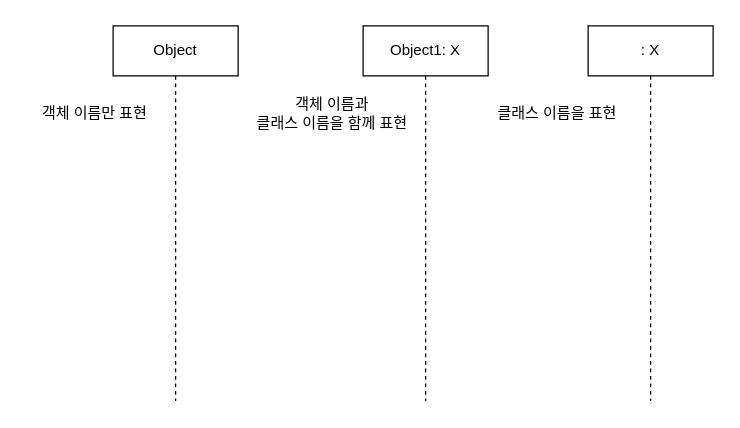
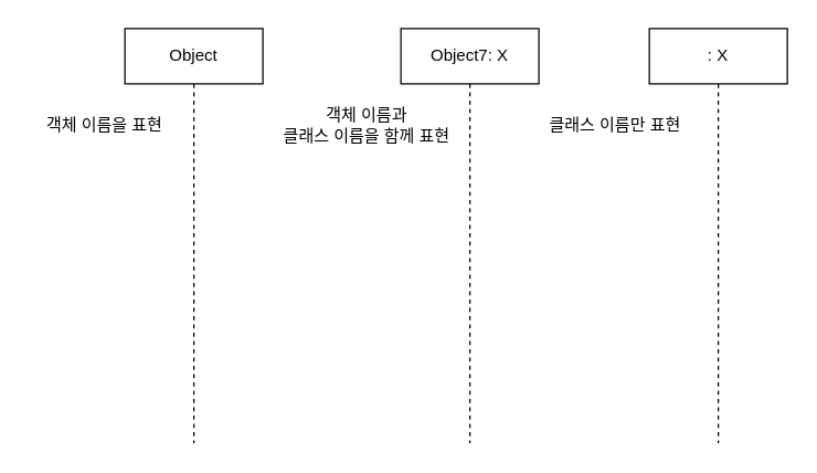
  <mxCell id="0" />
  <mxCell id="1" parent="0" />
  <mxCell id="2" value="Object" style="shape=umlLifeline;perimeter=lifelinePerimeter;whiteSpace=wrap;html=1;container=1;collapsible=0;recursiveResize=0;outlineConnect=0;" vertex="1" parent="1"><mxGeometry x="90" y="20" width="100" height="300" as="geometry" /></mxCell>
- <mxCell id="3" value="Object1: X" style="shape=umlLifeline;perimeter=lifelinePerimeter;whiteSpace=wrap;html=1;container=1;collapsible=0;recursiveResize=0;outlineConnect=0;" vertex="1" parent="1"><mxGeometry x="290" y="20" width="100" height="300" as="geometry" /></mxCell>
+ <mxCell id="3" value="Object7: X" style="shape=umlLifeline;perimeter=lifelinePerimeter;whiteSpace=wrap;html=1;container=1;collapsible=0;recursiveResize=0;outlineConnect=0;" vertex="1" parent="1"><mxGeometry x="290" y="20" width="100" height="300" as="geometry" /></mxCell>
  <mxCell id="4" value=": X" style="shape=umlLifeline;perimeter=lifelinePerimeter;whiteSpace=wrap;html=1;container=1;collapsible=0;recursiveResize=0;outlineConnect=0;" vertex="1" parent="1"><mxGeometry x="470" y="20" width="100" height="300" as="geometry" /></mxCell>
- <mxCell id="5" value="객체 이름만 표현" style="text;html=1;align=center;verticalAlign=middle;resizable=0;points=[];autosize=1;" vertex="1" parent="1"><mxGeometry x="20" y="80" width="110" height="20" as="geometry" /></mxCell>
+ <mxCell id="5" value="객체 이름을 표현" style="text;html=1;align=center;verticalAlign=middle;resizable=0;points=[];autosize=1;" vertex="1" parent="1"><mxGeometry x="20" y="80" width="110" height="20" as="geometry" /></mxCell>
  <mxCell id="6" value="객체 이름과 &lt;br&gt;클래스 이름을 함께 표현" style="text;html=1;align=center;verticalAlign=middle;resizable=0;points=[];autosize=1;" vertex="1" parent="1"><mxGeometry x="190" y="75" width="150" height="30" as="geometry" /></mxCell>
- <mxCell id="7" value="클래스 이름을 표현" style="text;html=1;align=center;verticalAlign=middle;resizable=0;points=[];autosize=1;" vertex="1" parent="1"><mxGeometry x="385" y="80" width="120" height="20" as="geometry" /></mxCell>
+ <mxCell id="7" value="클래스 이름만 표현" style="text;html=1;align=center;verticalAlign=middle;resizable=0;points=[];autosize=1;" vertex="1" parent="1"><mxGeometry x="385" y="80" width="120" height="20" as="geometry" /></mxCell>
